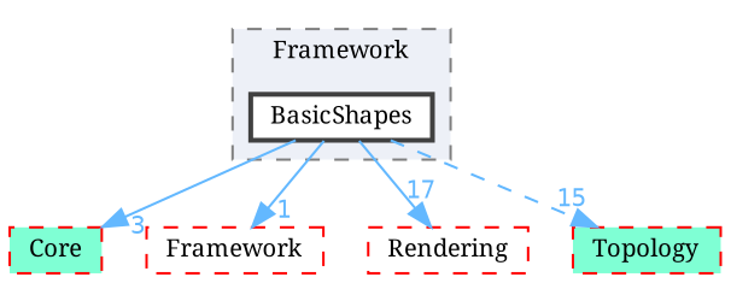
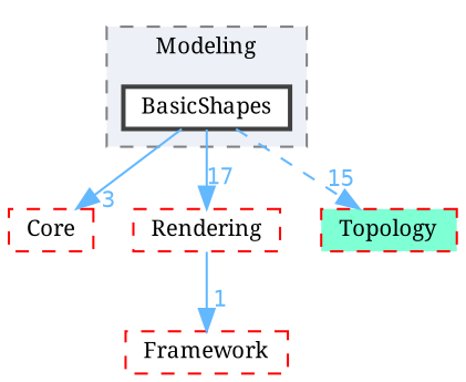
  digraph {
    compound=true
    fontname="Noto Serif"
    node [color=red fillcolor=white fontname="Noto Serif" fontsize=10 shape=box style="filled,dashed"]
    edge [color=steelblue1 fontcolor=steelblue1 fontname="Noto Serif" fontsize=10 labeldistance=1.5 labelfontname=Helvetica labelfontsize=10 style=solid]
    n1 [color=grey25 height=0.2 label=BasicShapes style="filled,bold" width=0.4]
-   n2 [fillcolor=aquamarine height=0.2 label=Core width=0.4]
+   n2 [height=0.2 label=Core width=0.4]
    n3 [height=0.2 label=Framework width=0.4]
    n4 [height=0.2 label=Rendering width=0.4]
    n5 [fillcolor=aquamarine height=0.2 label=Topology width=0.4]
    subgraph cluster_1 {
      bgcolor="#edf0f7"
      fontsize=10
-     label=Framework
+     label=Modeling
      pencolor=grey50
      style="filled,dashed"
      n1
    }
    n1 -> n2 [headlabel=3]
-   n1 -> n3 [headlabel=1]
+   n4 -> n3 [headlabel=1]
    n1 -> n4 [headlabel=17]
    n1 -> n5 [headlabel=15 style=dashed]
  }
